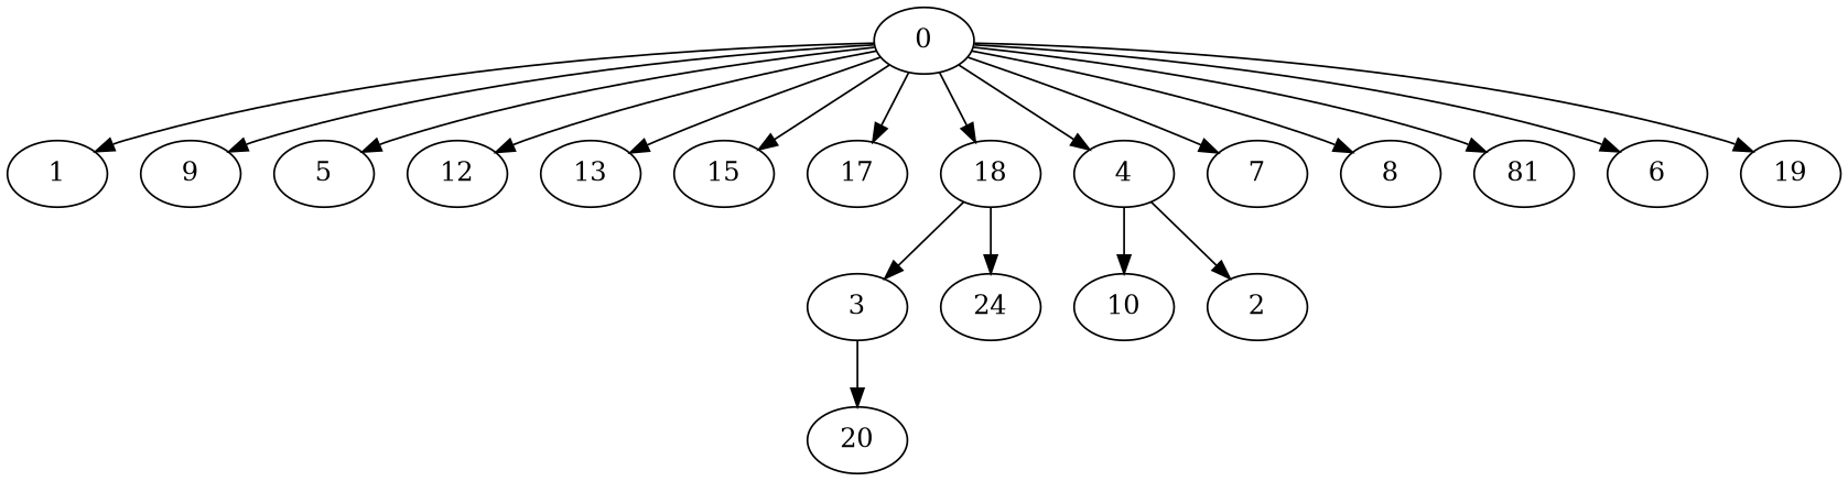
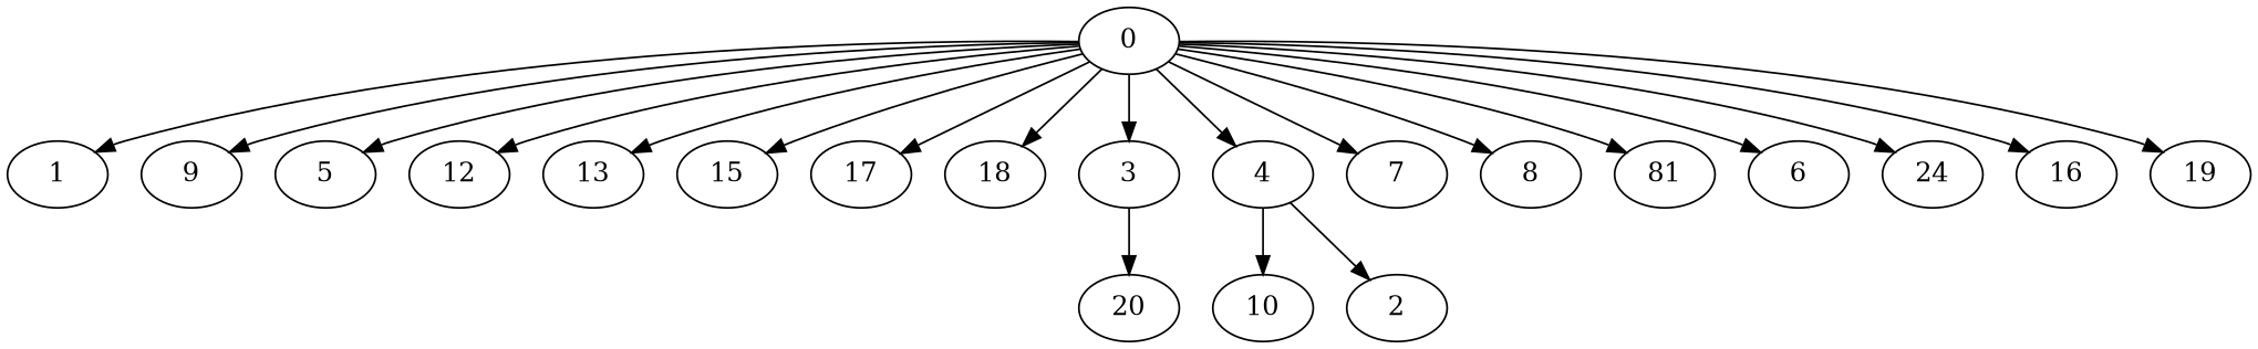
  digraph {
    node [Weight=2]
    edge [Weight=6]
    0 [Weight=6]
    1 [Weight=12]
    9 [Weight=12]
    5 [Weight=11]
    12 [Weight=10]
    13 [Weight=7]
    15 [Weight=7]
    17 [Weight=7]
    18 [Weight=7]
    3 [Weight=6]
    4 [Weight=6]
    7 [Weight=5]
    8 [Weight=5]
    n14 [Weight=5 label=81]
    6
    n16 [label=24]
+   16
    19
    10 [Weight=8]
    20 [Weight=6]
    2
    0 -> 1 [Weight=3]
    0 -> 9
    0 -> 5
    0 -> 12 [Weight=5]
    0 -> 13 [Weight=2]
    0 -> 15 [Weight=10]
    0 -> 17 [Weight=10]
    0 -> 18 [Weight=9]
-   18 -> 3 [Weight=2]
+   0 -> 3 [Weight=2]
    0 -> 4 [Weight=5]
    0 -> 7
    0 -> 8 [Weight=10]
    0 -> n14 [Weight=8]
    0 -> 6 [Weight=8]
-   18 -> n16 [Weight=9]
+   0 -> n16 [Weight=9]
+   0 -> 16 [Weight=4]
    0 -> 19 [Weight=8]
    3 -> 20 [Weight=10]
    4 -> 10 [Weight=4]
    4 -> 2
  }
